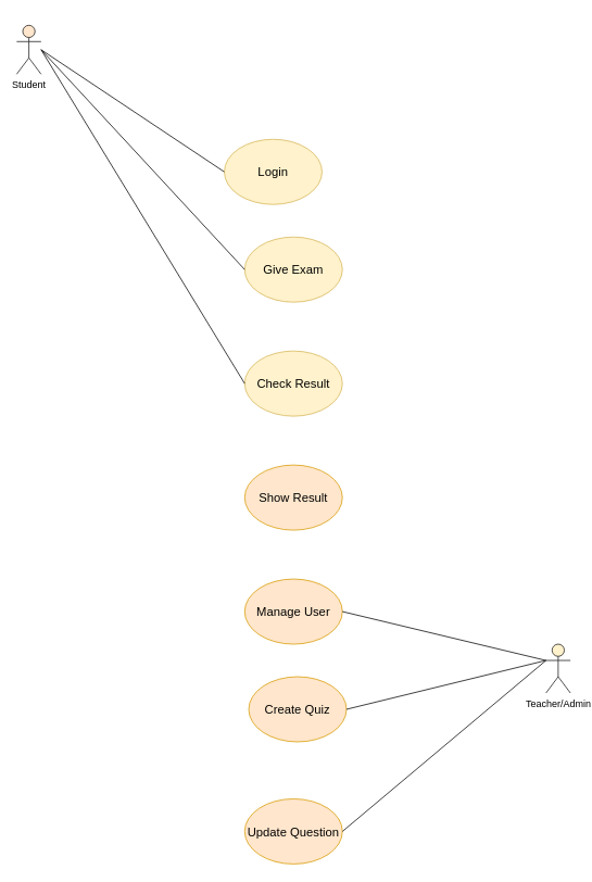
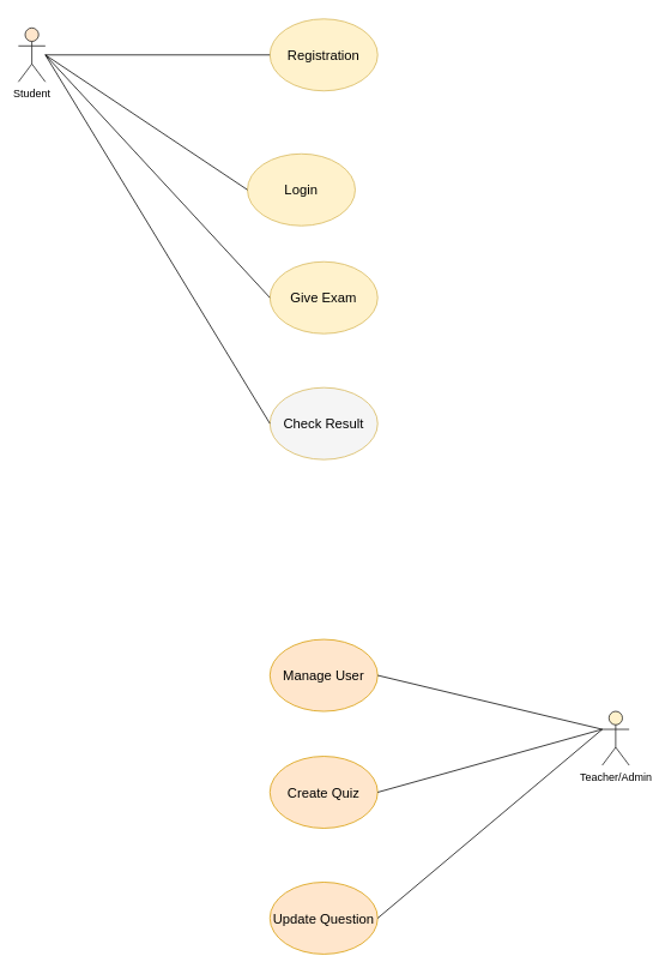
  <mxCell id="0" />
  <mxCell id="1" parent="0" />
  <mxCell id="2" value="Student" style="shape=umlActor;verticalLabelPosition=bottom;verticalAlign=top;html=1;outlineConnect=0;fillColor=#ffe6cc;strokeColor=#1A1A1A;" parent="1" vertex="1"><mxGeometry x="20" y="30" width="30" height="60" as="geometry" /></mxCell>
+ <mxCell id="3" value="&lt;font style=&quot;font-size: 15px;&quot;&gt;Registration&lt;/font&gt;" style="ellipse;whiteSpace=wrap;html=1;fillColor=#fff2cc;strokeColor=#d6b656;" parent="1" vertex="1"><mxGeometry x="300" y="20" width="120" height="80" as="geometry" /></mxCell>
  <mxCell id="4" value="&lt;font style=&quot;font-size: 15px;&quot;&gt;Login&lt;/font&gt;" style="ellipse;whiteSpace=wrap;html=1;fillColor=#fff2cc;strokeColor=#d6b656;" parent="1" vertex="1"><mxGeometry x="275" y="170" width="120" height="80" as="geometry" /></mxCell>
  <mxCell id="5" value="&lt;span style=&quot;font-size: 15px;&quot;&gt;Give Exam&lt;/span&gt;" style="ellipse;whiteSpace=wrap;html=1;fillColor=#fff2cc;strokeColor=#d6b656;" parent="1" vertex="1"><mxGeometry x="300" y="290" width="120" height="80" as="geometry" /></mxCell>
- <mxCell id="6" value="&lt;span style=&quot;font-size: 15px;&quot;&gt;Check Result&lt;/span&gt;" style="ellipse;whiteSpace=wrap;html=1;fillColor=#fff2cc;strokeColor=#d6b656;" parent="1" vertex="1"><mxGeometry x="300" y="430" width="120" height="80" as="geometry" /></mxCell>
- <mxCell id="7" value="&lt;font style=&quot;font-size: 15px;&quot;&gt;Show Result&lt;/font&gt;" style="ellipse;whiteSpace=wrap;html=1;fillColor=#ffe6cc;strokeColor=#d79b00;" parent="1" vertex="1"><mxGeometry x="300" y="570" width="120" height="80" as="geometry" /></mxCell>
+ <mxCell id="6" value="&lt;span style=&quot;font-size: 15px;&quot;&gt;Check Result&lt;/span&gt;" style="ellipse;whiteSpace=wrap;html=1;fillColor=#f5f5f5;strokeColor=#d6b656;" parent="1" vertex="1"><mxGeometry x="300" y="430" width="120" height="80" as="geometry" /></mxCell>
  <mxCell id="8" value="&lt;font style=&quot;font-size: 15px;&quot;&gt;Manage User&lt;/font&gt;" style="ellipse;whiteSpace=wrap;html=1;fillColor=#ffe6cc;strokeColor=#d79b00;" parent="1" vertex="1"><mxGeometry x="300" y="710" width="120" height="80" as="geometry" /></mxCell>
- <mxCell id="9" value="&lt;span style=&quot;font-size: 15px;&quot;&gt;Create Quiz&lt;/span&gt;" style="ellipse;whiteSpace=wrap;html=1;fillColor=#ffe6cc;strokeColor=#d79b00;" parent="1" vertex="1"><mxGeometry x="305" y="830" width="120" height="80" as="geometry" /></mxCell>
+ <mxCell id="9" value="&lt;span style=&quot;font-size: 15px;&quot;&gt;Create Quiz&lt;/span&gt;" style="ellipse;whiteSpace=wrap;html=1;fillColor=#ffe6cc;strokeColor=#d79b00;" parent="1" vertex="1"><mxGeometry x="300" y="840" width="120" height="80" as="geometry" /></mxCell>
  <mxCell id="10" value="&lt;span style=&quot;font-size: 15px;&quot;&gt;Update Question&lt;/span&gt;" style="ellipse;whiteSpace=wrap;html=1;fillColor=#ffe6cc;strokeColor=#d79b00;" parent="1" vertex="1"><mxGeometry x="300" y="980" width="120" height="80" as="geometry" /></mxCell>
  <mxCell id="11" value="Teacher/Admin" style="shape=umlActor;verticalLabelPosition=bottom;verticalAlign=top;html=1;outlineConnect=0;fillColor=#fff2cc;strokeColor=#1A1A1A;" parent="1" vertex="1"><mxGeometry x="670" y="790" width="30" height="60" as="geometry" /></mxCell>
+ <mxCell id="12" value="" style="endArrow=none;html=1;rounded=0;entryX=0;entryY=0.5;entryDx=0;entryDy=0;" parent="1" source="2" target="3" edge="1"><mxGeometry width="50" height="50" relative="1" as="geometry"><mxPoint x="220" y="50" as="sourcePoint" /><mxPoint x="270" y="0" as="targetPoint" /></mxGeometry></mxCell>
  <mxCell id="13" value="" style="endArrow=none;html=1;rounded=0;entryX=0;entryY=0.5;entryDx=0;entryDy=0;" parent="1" target="4" edge="1"><mxGeometry width="50" height="50" relative="1" as="geometry"><mxPoint x="50" y="60" as="sourcePoint" /><mxPoint x="310" y="70" as="targetPoint" /></mxGeometry></mxCell>
  <mxCell id="14" value="" style="endArrow=none;html=1;rounded=0;entryX=0;entryY=0.5;entryDx=0;entryDy=0;" parent="1" target="5" edge="1"><mxGeometry width="50" height="50" relative="1" as="geometry"><mxPoint x="50" y="60" as="sourcePoint" /><mxPoint x="320" y="80" as="targetPoint" /></mxGeometry></mxCell>
  <mxCell id="15" value="" style="endArrow=none;html=1;rounded=0;entryX=0;entryY=0.5;entryDx=0;entryDy=0;" parent="1" target="6" edge="1"><mxGeometry width="50" height="50" relative="1" as="geometry"><mxPoint x="50" y="60" as="sourcePoint" /><mxPoint x="310" y="340" as="targetPoint" /></mxGeometry></mxCell>
  <mxCell id="16" value="" style="endArrow=none;html=1;rounded=0;entryX=1;entryY=0.5;entryDx=0;entryDy=0;" parent="1" target="8" edge="1"><mxGeometry width="50" height="50" relative="1" as="geometry"><mxPoint x="670" y="810" as="sourcePoint" /><mxPoint x="430" y="620" as="targetPoint" /></mxGeometry></mxCell>
  <mxCell id="17" value="" style="endArrow=none;html=1;rounded=0;entryX=1;entryY=0.5;entryDx=0;entryDy=0;" parent="1" target="9" edge="1"><mxGeometry width="50" height="50" relative="1" as="geometry"><mxPoint x="670" y="810" as="sourcePoint" /><mxPoint x="440" y="630" as="targetPoint" /></mxGeometry></mxCell>
  <mxCell id="18" value="" style="endArrow=none;html=1;rounded=0;entryX=1;entryY=0.5;entryDx=0;entryDy=0;" parent="1" target="10" edge="1"><mxGeometry width="50" height="50" relative="1" as="geometry"><mxPoint x="670" y="810" as="sourcePoint" /><mxPoint x="450" y="640" as="targetPoint" /></mxGeometry></mxCell>
